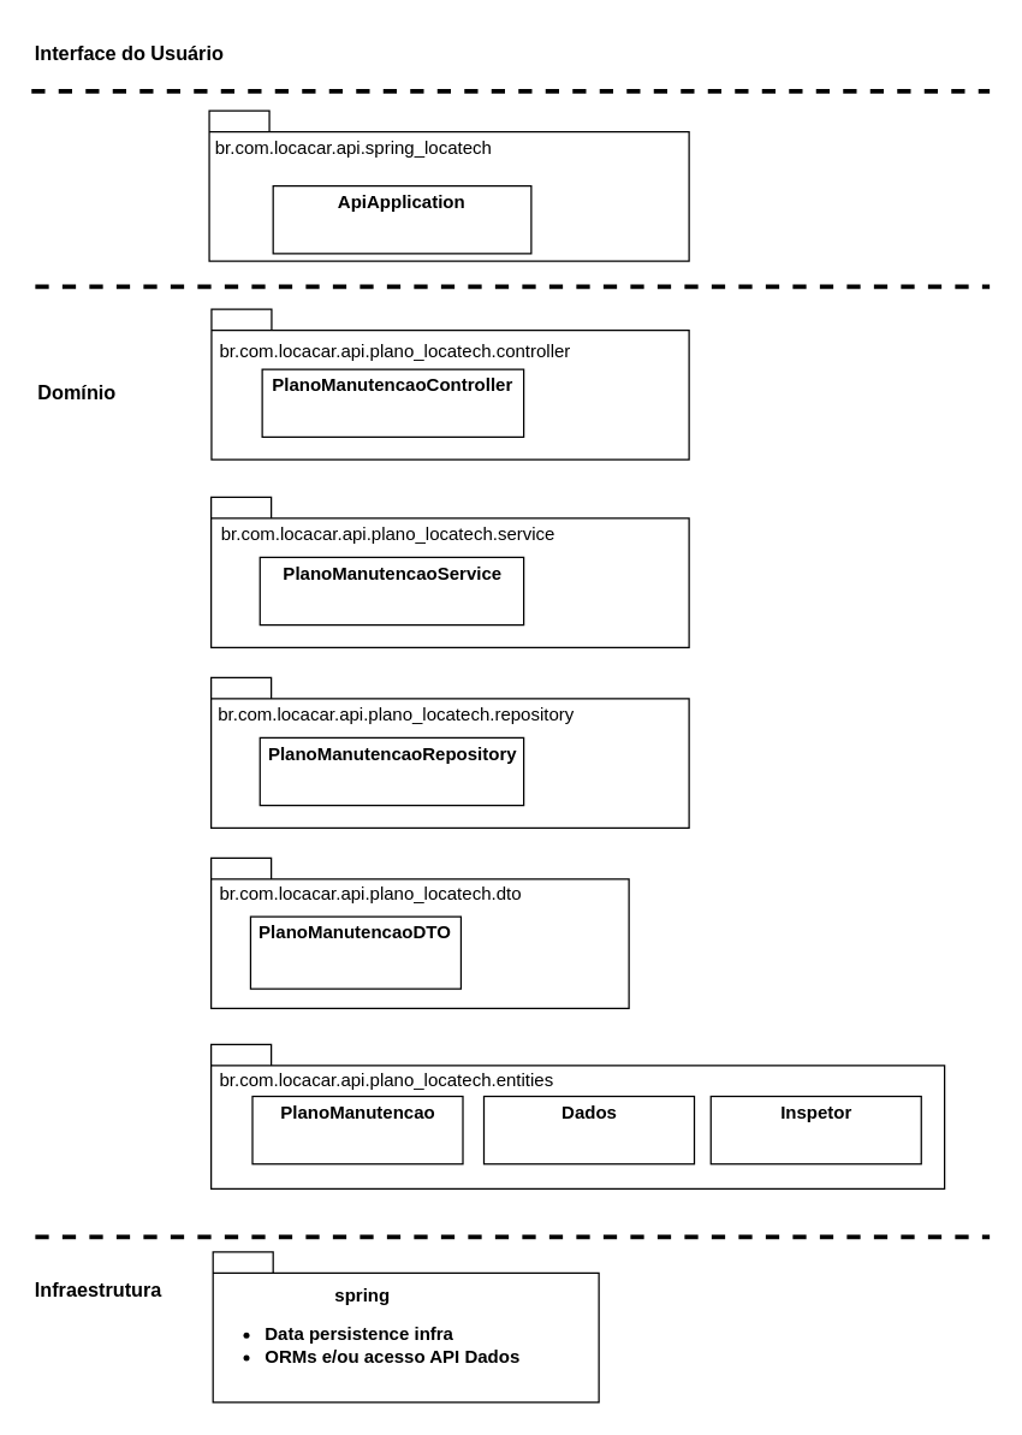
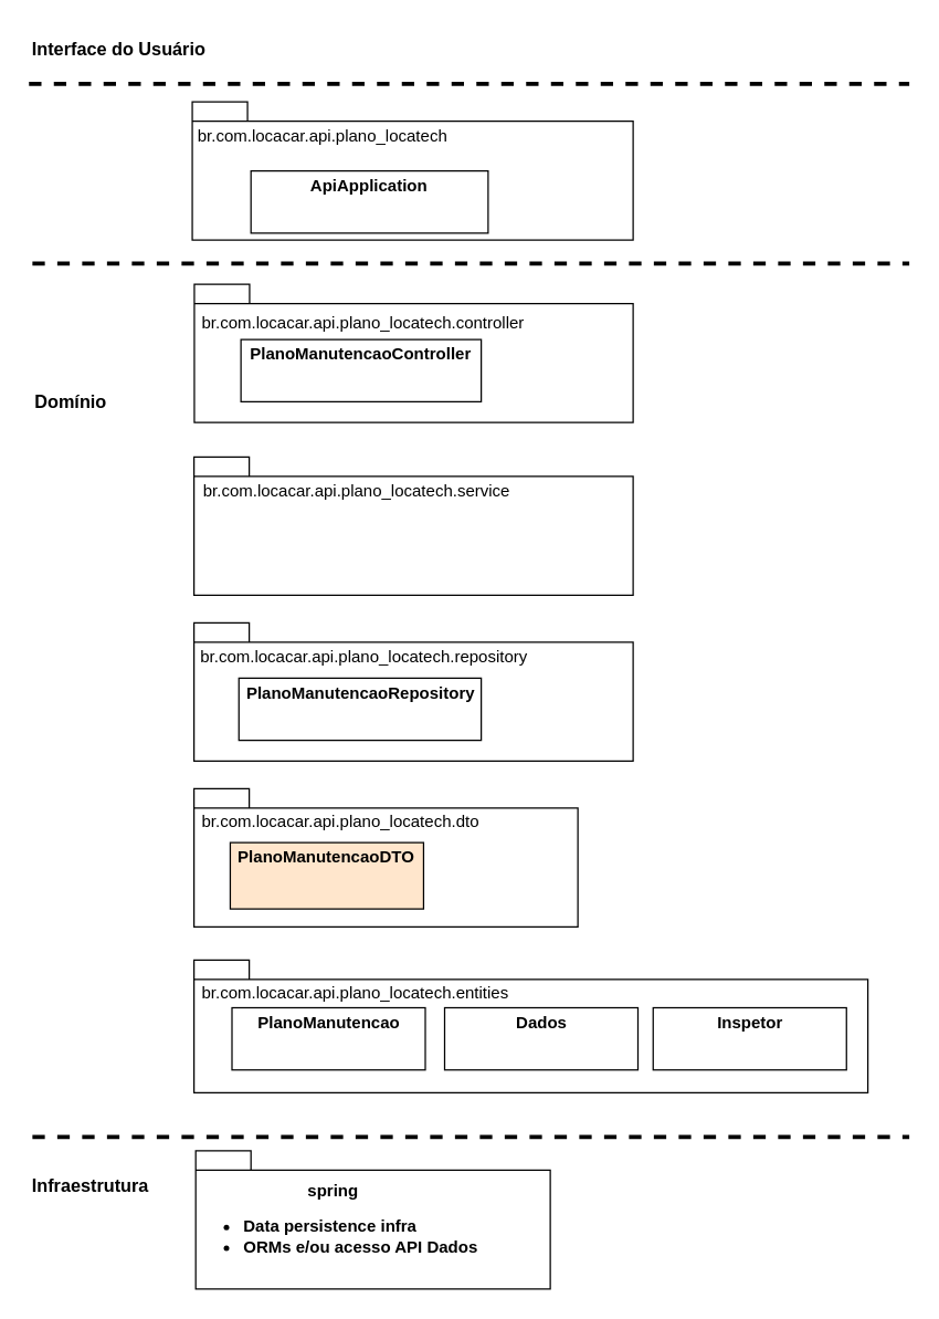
  <mxCell id="0" />
  <mxCell id="1" parent="0" />
  <mxCell id="2" value="" style="shape=folder;fontStyle=1;spacingTop=10;tabWidth=40;tabHeight=14;tabPosition=left;html=1;whiteSpace=wrap;align=center;movable=1;resizable=1;rotatable=1;deletable=1;editable=1;locked=0;connectable=1;" parent="1" vertex="1"><mxGeometry x="140.25" y="205" width="317.75" height="100" as="geometry" /></mxCell>
  <mxCell id="3" value="&lt;p style=&quot;margin: 4px 0px 0px;&quot;&gt;&lt;b style=&quot;background-color: initial;&quot;&gt;PlanoManutencaoController&lt;/b&gt;&lt;br&gt;&lt;/p&gt;" style="verticalAlign=top;align=center;overflow=fill;fontSize=12;fontFamily=Helvetica;html=1;whiteSpace=wrap;movable=1;resizable=1;rotatable=1;deletable=1;editable=1;locked=0;connectable=1;" parent="1" vertex="1"><mxGeometry x="174" y="245" width="174" height="45" as="geometry" /></mxCell>
  <mxCell id="4" value="br.com.locacar.api.plano_locatech.controller" style="text;html=1;strokeColor=none;fillColor=none;align=left;verticalAlign=middle;whiteSpace=wrap;rounded=0;" parent="1" vertex="1"><mxGeometry x="143.5" y="218" width="338.75" height="30" as="geometry" /></mxCell>
  <mxCell id="5" value="" style="shape=folder;fontStyle=1;spacingTop=10;tabWidth=40;tabHeight=14;tabPosition=left;html=1;whiteSpace=wrap;align=center;movable=1;resizable=1;rotatable=1;deletable=1;editable=1;locked=0;connectable=1;" parent="1" vertex="1"><mxGeometry x="138.75" y="73" width="319.25" height="100" as="geometry" /></mxCell>
  <mxCell id="6" value="&lt;p style=&quot;margin: 4px 0px 0px;&quot;&gt;&lt;b style=&quot;background-color: initial;&quot;&gt;ApiApplication&lt;/b&gt;&lt;br&gt;&lt;/p&gt;" style="verticalAlign=top;align=center;overflow=fill;fontSize=12;fontFamily=Helvetica;html=1;whiteSpace=wrap;movable=1;resizable=1;rotatable=1;deletable=1;editable=1;locked=0;connectable=1;" parent="1" vertex="1"><mxGeometry x="181.25" y="123" width="171.75" height="45" as="geometry" /></mxCell>
- <mxCell id="7" value="br.com.locacar.api.spring_locatech" style="text;html=1;strokeColor=none;fillColor=none;align=left;verticalAlign=middle;whiteSpace=wrap;rounded=0;" parent="1" vertex="1"><mxGeometry x="140.75" y="83" width="257.25" height="30" as="geometry" /></mxCell>
+ <mxCell id="7" value="br.com.locacar.api.plano_locatech" style="text;html=1;strokeColor=none;fillColor=none;align=left;verticalAlign=middle;whiteSpace=wrap;rounded=0;" parent="1" vertex="1"><mxGeometry x="140.75" y="83" width="257.25" height="30" as="geometry" /></mxCell>
  <mxCell id="8" value="" style="shape=folder;fontStyle=1;spacingTop=10;tabWidth=40;tabHeight=14;tabPosition=left;html=1;whiteSpace=wrap;align=center;movable=1;resizable=1;rotatable=1;deletable=1;editable=1;locked=0;connectable=1;" parent="1" vertex="1"><mxGeometry x="140" y="330" width="318" height="100" as="geometry" /></mxCell>
- <mxCell id="9" value="&lt;p style=&quot;margin: 4px 0px 0px;&quot;&gt;&lt;b style=&quot;background-color: initial;&quot;&gt;PlanoManutencaoService&lt;/b&gt;&lt;br&gt;&lt;/p&gt;" style="verticalAlign=top;align=center;overflow=fill;fontSize=12;fontFamily=Helvetica;html=1;whiteSpace=wrap;movable=1;resizable=1;rotatable=1;deletable=1;editable=1;locked=0;connectable=1;" parent="1" vertex="1"><mxGeometry x="172.5" y="370" width="175.5" height="45" as="geometry" /></mxCell>
  <mxCell id="10" value="br.com.locacar.api.plano_locatech.service" style="text;html=1;strokeColor=none;fillColor=none;align=left;verticalAlign=middle;whiteSpace=wrap;rounded=0;" parent="1" vertex="1"><mxGeometry x="145" y="340" width="311" height="30" as="geometry" /></mxCell>
  <mxCell id="11" value="" style="shape=folder;fontStyle=1;spacingTop=10;tabWidth=40;tabHeight=14;tabPosition=left;html=1;whiteSpace=wrap;align=center;movable=1;resizable=1;rotatable=1;deletable=1;editable=1;locked=0;connectable=1;" parent="1" vertex="1"><mxGeometry x="140" y="450" width="318" height="100" as="geometry" /></mxCell>
  <mxCell id="12" value="&lt;p style=&quot;margin: 4px 0px 0px;&quot;&gt;&lt;b style=&quot;background-color: initial;&quot;&gt;PlanoManutencaoRepository&lt;/b&gt;&lt;br&gt;&lt;/p&gt;" style="verticalAlign=top;align=center;overflow=fill;fontSize=12;fontFamily=Helvetica;html=1;whiteSpace=wrap;movable=1;resizable=1;rotatable=1;deletable=1;editable=1;locked=0;connectable=1;" parent="1" vertex="1"><mxGeometry x="172.5" y="490" width="175.5" height="45" as="geometry" /></mxCell>
  <mxCell id="13" value="br.com.locacar.api.plano_locatech.repository" style="text;html=1;strokeColor=none;fillColor=none;align=left;verticalAlign=middle;whiteSpace=wrap;rounded=0;" parent="1" vertex="1"><mxGeometry x="142.75" y="460" width="319.25" height="30" as="geometry" /></mxCell>
  <mxCell id="14" value="" style="shape=folder;fontStyle=1;spacingTop=10;tabWidth=40;tabHeight=14;tabPosition=left;html=1;whiteSpace=wrap;align=center;movable=1;resizable=1;rotatable=1;deletable=1;editable=1;locked=0;connectable=1;" parent="1" vertex="1"><mxGeometry x="140" y="570" width="278" height="100" as="geometry" /></mxCell>
- <mxCell id="15" value="&lt;p style=&quot;margin: 4px 0px 0px;&quot;&gt;&lt;b style=&quot;background-color: initial;&quot;&gt;PlanoManutencaoDTO&lt;/b&gt;&lt;br&gt;&lt;/p&gt;" style="verticalAlign=top;align=center;overflow=fill;fontSize=12;fontFamily=Helvetica;html=1;whiteSpace=wrap;movable=1;resizable=1;rotatable=1;deletable=1;editable=1;locked=0;connectable=1;" parent="1" vertex="1"><mxGeometry x="166.25" y="609" width="140" height="48" as="geometry" /></mxCell>
+ <mxCell id="15" value="&lt;p style=&quot;margin: 4px 0px 0px;&quot;&gt;&lt;b style=&quot;background-color: initial;&quot;&gt;PlanoManutencaoDTO&lt;/b&gt;&lt;br&gt;&lt;/p&gt;" style="verticalAlign=top;align=center;overflow=fill;fontSize=12;fontFamily=Helvetica;html=1;whiteSpace=wrap;movable=1;resizable=1;rotatable=1;deletable=1;editable=1;locked=0;connectable=1;fillColor=#ffe6cc;" parent="1" vertex="1"><mxGeometry x="166.25" y="609" width="140" height="48" as="geometry" /></mxCell>
  <mxCell id="16" value="br.com.locacar.api.plano_locatech.dto" style="text;html=1;strokeColor=none;fillColor=none;align=left;verticalAlign=middle;whiteSpace=wrap;rounded=0;" parent="1" vertex="1"><mxGeometry x="144" y="579" width="276" height="30" as="geometry" /></mxCell>
  <mxCell id="17" value="" style="shape=folder;fontStyle=1;spacingTop=10;tabWidth=40;tabHeight=14;tabPosition=left;html=1;whiteSpace=wrap;align=center;movable=1;resizable=1;rotatable=1;deletable=1;editable=1;locked=0;connectable=1;" parent="1" vertex="1"><mxGeometry x="141.25" y="832" width="256.75" height="100" as="geometry" /></mxCell>
  <mxCell id="18" value="&lt;b&gt;spring&lt;br&gt;&lt;ul&gt;&lt;li style=&quot;text-align: left;&quot;&gt;Data persistence infra&lt;/li&gt;&lt;li style=&quot;text-align: left;&quot;&gt;ORMs e/ou acesso API Dados&lt;/li&gt;&lt;/ul&gt;&lt;/b&gt;" style="text;html=1;strokeColor=none;fillColor=none;align=center;verticalAlign=middle;whiteSpace=wrap;rounded=0;" parent="1" vertex="1"><mxGeometry x="131.25" y="872" width="220" height="30" as="geometry" /></mxCell>
  <mxCell id="19" value="" style="shape=folder;fontStyle=1;spacingTop=10;tabWidth=40;tabHeight=14;tabPosition=left;html=1;whiteSpace=wrap;align=center;movable=1;resizable=1;rotatable=1;deletable=1;editable=1;locked=0;connectable=1;" parent="1" vertex="1"><mxGeometry x="140" y="694" width="488" height="96" as="geometry" /></mxCell>
  <mxCell id="20" value="&lt;p style=&quot;margin: 4px 0px 0px;&quot;&gt;&lt;b style=&quot;background-color: initial;&quot;&gt;PlanoManutencao&lt;/b&gt;&lt;br&gt;&lt;/p&gt;" style="verticalAlign=top;align=center;overflow=fill;fontSize=12;fontFamily=Helvetica;html=1;whiteSpace=wrap;movable=1;resizable=1;rotatable=1;deletable=1;editable=1;locked=0;connectable=1;" parent="1" vertex="1"><mxGeometry x="167.5" y="728.5" width="140" height="45" as="geometry" /></mxCell>
  <mxCell id="21" value="br.com.locacar.api.plano_locatech.entities" style="text;html=1;strokeColor=none;fillColor=none;align=left;verticalAlign=middle;whiteSpace=wrap;rounded=0;" parent="1" vertex="1"><mxGeometry x="144" y="703" width="294" height="30" as="geometry" /></mxCell>
  <mxCell id="22" value="&lt;p style=&quot;margin: 4px 0px 0px;&quot;&gt;&lt;b style=&quot;background-color: initial;&quot;&gt;Dados&lt;/b&gt;&lt;br&gt;&lt;/p&gt;" style="verticalAlign=top;align=center;overflow=fill;fontSize=12;fontFamily=Helvetica;html=1;whiteSpace=wrap;movable=1;resizable=1;rotatable=1;deletable=1;editable=1;locked=0;connectable=1;" parent="1" vertex="1"><mxGeometry x="321.5" y="728.5" width="140" height="45" as="geometry" /></mxCell>
  <mxCell id="23" value="" style="endArrow=none;dashed=1;html=1;rounded=0;spacing=5;strokeWidth=3;" parent="1" edge="1"><mxGeometry width="50" height="50" relative="1" as="geometry"><mxPoint x="23" y="190" as="sourcePoint" /><mxPoint x="658" y="190" as="targetPoint" /></mxGeometry></mxCell>
  <mxCell id="24" value="" style="endArrow=none;dashed=1;html=1;rounded=0;spacing=5;strokeWidth=3;" parent="1" edge="1"><mxGeometry width="50" height="50" relative="1" as="geometry"><mxPoint x="20.5" y="60" as="sourcePoint" /><mxPoint x="658" y="60" as="targetPoint" /></mxGeometry></mxCell>
  <mxCell id="25" value="" style="endArrow=none;dashed=1;html=1;rounded=0;spacing=5;strokeWidth=3;" parent="1" edge="1"><mxGeometry width="50" height="50" relative="1" as="geometry"><mxPoint x="23" y="822" as="sourcePoint" /><mxPoint x="658" y="822" as="targetPoint" /></mxGeometry></mxCell>
- <mxCell id="26" value="&lt;b&gt;&lt;font style=&quot;font-size: 13px;&quot;&gt;Domínio&lt;/font&gt;&lt;/b&gt;" style="text;html=1;strokeColor=none;fillColor=none;align=left;verticalAlign=middle;whiteSpace=wrap;rounded=0;" parent="1" vertex="1"><mxGeometry x="23" y="245" width="90" height="30" as="geometry" /></mxCell>
+ <mxCell id="26" value="&lt;b&gt;&lt;font style=&quot;font-size: 13px;&quot;&gt;Domínio&lt;/font&gt;&lt;/b&gt;" style="text;html=1;strokeColor=none;fillColor=none;align=left;verticalAlign=middle;whiteSpace=wrap;rounded=0;" parent="1" vertex="1"><mxGeometry x="23" y="275" width="90" height="30" as="geometry" /></mxCell>
  <mxCell id="27" value="&lt;span style=&quot;font-size: 13px;&quot;&gt;&lt;b&gt;Infraestrutura&lt;/b&gt;&lt;/span&gt;" style="text;html=1;strokeColor=none;fillColor=none;align=left;verticalAlign=middle;whiteSpace=wrap;rounded=0;" parent="1" vertex="1"><mxGeometry x="20.5" y="842" width="100" height="30" as="geometry" /></mxCell>
  <mxCell id="28" value="&lt;b&gt;&lt;font style=&quot;font-size: 13px;&quot;&gt;Interface do Usuário&lt;/font&gt;&lt;/b&gt;" style="text;html=1;strokeColor=none;fillColor=none;align=left;verticalAlign=middle;whiteSpace=wrap;rounded=0;" parent="1" vertex="1"><mxGeometry x="20.5" y="20" width="131" height="30" as="geometry" /></mxCell>
  <mxCell id="29" value="&lt;p style=&quot;margin: 4px 0px 0px;&quot;&gt;&lt;b style=&quot;background-color: initial;&quot;&gt;Inspetor&lt;/b&gt;&lt;br&gt;&lt;/p&gt;" style="verticalAlign=top;align=center;overflow=fill;fontSize=12;fontFamily=Helvetica;html=1;whiteSpace=wrap;movable=1;resizable=1;rotatable=1;deletable=1;editable=1;locked=0;connectable=1;" parent="1" vertex="1"><mxGeometry x="472.5" y="728.5" width="140" height="45" as="geometry" /></mxCell>
